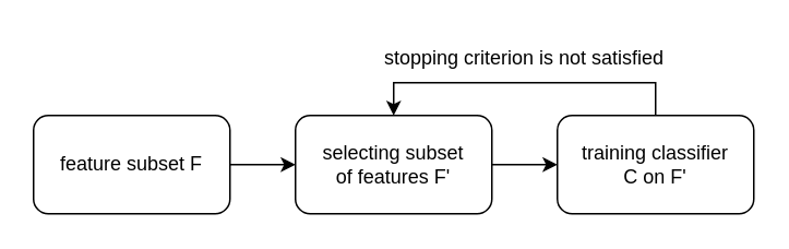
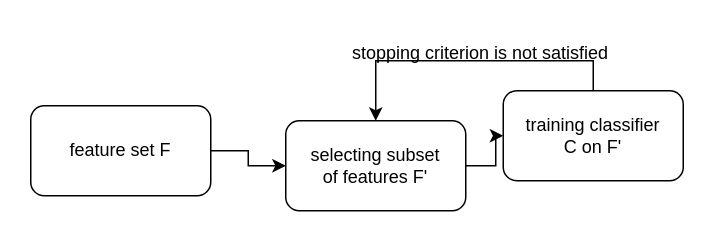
  <mxCell id="0" />
  <mxCell id="1" parent="0" />
  <mxCell id="2" style="edgeStyle=orthogonalEdgeStyle;rounded=0;orthogonalLoop=1;jettySize=auto;html=1;entryX=0;entryY=0.5;entryDx=0;entryDy=0;" edge="1" parent="1" source="3" target="5"><mxGeometry relative="1" as="geometry" /></mxCell>
- <mxCell id="3" value="feature subset F" style="rounded=1;whiteSpace=wrap;html=1;" vertex="1" parent="1"><mxGeometry x="20" y="70" width="120" height="60" as="geometry" /></mxCell>
+ <mxCell id="3" value="feature set F" style="rounded=1;whiteSpace=wrap;html=1;" vertex="1" parent="1"><mxGeometry x="20" y="70" width="120" height="60" as="geometry" /></mxCell>
  <mxCell id="4" style="edgeStyle=orthogonalEdgeStyle;rounded=0;orthogonalLoop=1;jettySize=auto;html=1;entryX=0;entryY=0.5;entryDx=0;entryDy=0;" edge="1" parent="1" source="5" target="7"><mxGeometry relative="1" as="geometry" /></mxCell>
- <mxCell id="5" value="selecting subset&lt;br&gt;of features F'" style="rounded=1;whiteSpace=wrap;html=1;" vertex="1" parent="1"><mxGeometry x="180" y="70" width="120" height="60" as="geometry" /></mxCell>
+ <mxCell id="5" value="selecting subset&lt;br&gt;of features F'" style="rounded=1;whiteSpace=wrap;html=1;" vertex="1" parent="1"><mxGeometry x="190" y="80" width="120" height="60" as="geometry" /></mxCell>
  <mxCell id="6" style="edgeStyle=orthogonalEdgeStyle;rounded=0;orthogonalLoop=1;jettySize=auto;html=1;exitX=0.5;exitY=0;exitDx=0;exitDy=0;entryX=0.5;entryY=0;entryDx=0;entryDy=0;" edge="1" parent="1" source="7" target="5"><mxGeometry relative="1" as="geometry" /></mxCell>
- <mxCell id="7" value="training classifier&lt;br&gt;C on F'" style="rounded=1;whiteSpace=wrap;html=1;" vertex="1" parent="1"><mxGeometry x="340" y="70" width="120" height="60" as="geometry" /></mxCell>
+ <mxCell id="7" value="training classifier&lt;br&gt;C on F'" style="rounded=1;whiteSpace=wrap;html=1;" vertex="1" parent="1"><mxGeometry x="335" y="60" width="120" height="60" as="geometry" /></mxCell>
  <mxCell id="8" value="stopping criterion is not satisfied" style="text;html=1;strokeColor=none;fillColor=none;align=center;verticalAlign=middle;whiteSpace=wrap;rounded=0;" vertex="1" parent="1"><mxGeometry x="230" y="20" width="180" height="30" as="geometry" /></mxCell>
